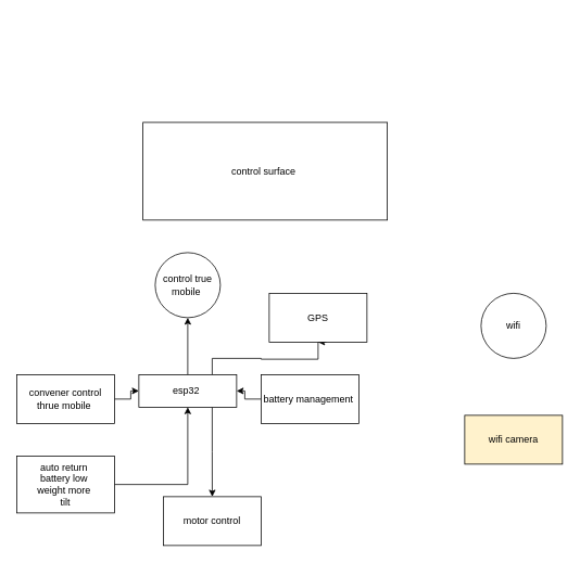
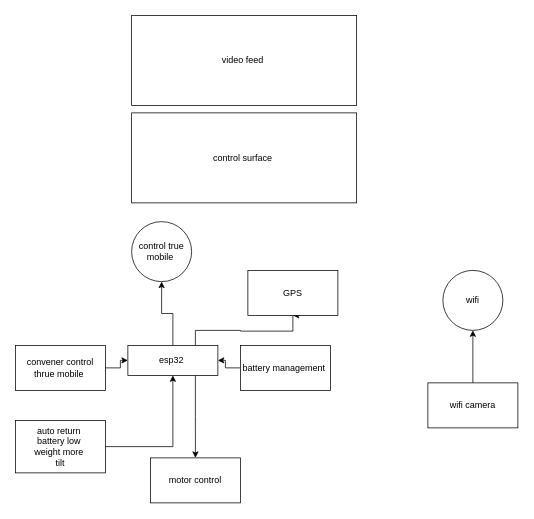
  <mxCell id="0" />
  <mxCell id="1" parent="0" />
+ <mxCell id="2" value="video feed&amp;nbsp;" style="rounded=0;whiteSpace=wrap;html=1;" parent="1" vertex="1"><mxGeometry x="175" y="20" width="300" height="120" as="geometry" /></mxCell>
  <mxCell id="3" value="control surface&amp;nbsp;" style="rounded=0;whiteSpace=wrap;html=1;" parent="1" vertex="1"><mxGeometry x="175" y="150" width="300" height="120" as="geometry" /></mxCell>
  <mxCell id="4" value="" style="edgeStyle=orthogonalEdgeStyle;rounded=0;orthogonalLoop=1;jettySize=auto;html=1;" parent="1" source="7" target="14" edge="1"><mxGeometry relative="1" as="geometry" /></mxCell>
  <mxCell id="5" style="edgeStyle=orthogonalEdgeStyle;rounded=0;orthogonalLoop=1;jettySize=auto;html=1;exitX=0.75;exitY=1;exitDx=0;exitDy=0;" parent="1" source="7" edge="1"><mxGeometry relative="1" as="geometry"><mxPoint x="260.095" y="610" as="targetPoint" /></mxGeometry></mxCell>
  <mxCell id="6" style="edgeStyle=orthogonalEdgeStyle;rounded=0;orthogonalLoop=1;jettySize=auto;html=1;exitX=0.75;exitY=0;exitDx=0;exitDy=0;entryX=0.5;entryY=1;entryDx=0;entryDy=0;" parent="1" source="7" target="16" edge="1"><mxGeometry relative="1" as="geometry"><mxPoint x="350" y="420" as="targetPoint" /><Array as="points"><mxPoint x="260" y="440" /><mxPoint x="320" y="440" /><mxPoint x="320" y="441" /><mxPoint x="390" y="441" /><mxPoint x="390" y="420" /><mxPoint x="400" y="420" /></Array></mxGeometry></mxCell>
  <mxCell id="7" value="esp32&amp;nbsp;" style="rounded=0;whiteSpace=wrap;html=1;" parent="1" vertex="1"><mxGeometry x="170" y="460" width="120" height="40" as="geometry" /></mxCell>
  <mxCell id="8" style="edgeStyle=orthogonalEdgeStyle;rounded=0;orthogonalLoop=1;jettySize=auto;html=1;exitX=0;exitY=0.5;exitDx=0;exitDy=0;" parent="1" source="9" target="7" edge="1"><mxGeometry relative="1" as="geometry" /></mxCell>
  <mxCell id="9" value="battery management&amp;nbsp;" style="rounded=0;whiteSpace=wrap;html=1;" parent="1" vertex="1"><mxGeometry x="320" y="460" width="120" height="60" as="geometry" /></mxCell>
  <mxCell id="10" style="edgeStyle=orthogonalEdgeStyle;rounded=0;orthogonalLoop=1;jettySize=auto;html=1;entryX=0.5;entryY=1;entryDx=0;entryDy=0;" parent="1" source="11" target="7" edge="1"><mxGeometry relative="1" as="geometry" /></mxCell>
  <mxCell id="11" value="auto return&amp;nbsp;&lt;br&gt;battery low&amp;nbsp;&lt;br&gt;weight more&amp;nbsp;&lt;br&gt;tilt" style="rounded=0;whiteSpace=wrap;html=1;" parent="1" vertex="1"><mxGeometry x="20" y="560" width="120" height="70" as="geometry" /></mxCell>
  <mxCell id="12" style="edgeStyle=orthogonalEdgeStyle;rounded=0;orthogonalLoop=1;jettySize=auto;html=1;entryX=0;entryY=0.5;entryDx=0;entryDy=0;" parent="1" source="13" target="7" edge="1"><mxGeometry relative="1" as="geometry" /></mxCell>
  <mxCell id="13" value="convener control thrue mobile&amp;nbsp;" style="rounded=0;whiteSpace=wrap;html=1;" parent="1" vertex="1"><mxGeometry x="20" y="460" width="120" height="60" as="geometry" /></mxCell>
- <mxCell id="14" value="control true mobile&amp;nbsp;" style="ellipse;whiteSpace=wrap;html=1;rounded=0;" parent="1" vertex="1"><mxGeometry x="190" y="310" width="80" height="80" as="geometry" /></mxCell>
+ <mxCell id="14" value="control true mobile&amp;nbsp;" style="ellipse;whiteSpace=wrap;html=1;rounded=0;" parent="1" vertex="1"><mxGeometry x="175" y="295" width="80" height="80" as="geometry" /></mxCell>
  <mxCell id="15" value="motor control" style="rounded=0;whiteSpace=wrap;html=1;" parent="1" vertex="1"><mxGeometry x="200" y="610" width="120" height="60" as="geometry" /></mxCell>
  <mxCell id="16" value="GPS" style="rounded=0;whiteSpace=wrap;html=1;" parent="1" vertex="1"><mxGeometry x="330" y="360" width="120" height="60" as="geometry" /></mxCell>
- <mxCell id="18" value="wifi camera" style="rounded=0;whiteSpace=wrap;html=1;fillColor=#fff2cc;" parent="1" vertex="1"><mxGeometry x="570" y="510" width="120" height="60" as="geometry" /></mxCell>
+ <mxCell id="17" value="" style="edgeStyle=orthogonalEdgeStyle;rounded=0;orthogonalLoop=1;jettySize=auto;html=1;" parent="1" source="18" target="19" edge="1"><mxGeometry relative="1" as="geometry" /></mxCell>
+ <mxCell id="18" value="wifi camera" style="rounded=0;whiteSpace=wrap;html=1;" parent="1" vertex="1"><mxGeometry x="570" y="510" width="120" height="60" as="geometry" /></mxCell>
  <mxCell id="19" value="wifi" style="ellipse;whiteSpace=wrap;html=1;rounded=0;" parent="1" vertex="1"><mxGeometry x="590" y="360" width="80" height="80" as="geometry" /></mxCell>
